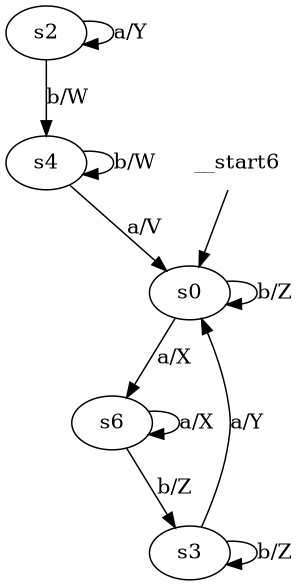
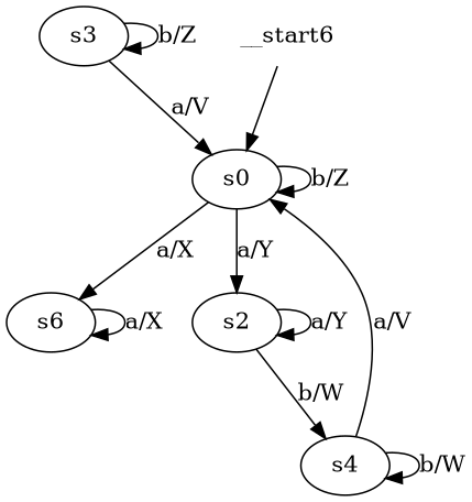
  digraph {
    n1 [label=s0]
    n2 [label=s6]
    n3 [label=s2]
    n4 [label=s3]
    n5 [label=s4]
    n6 [label=__start6 shape=none]
    n1 -> n1 [label="b/Z"]
    n1 -> n2 [label="a/X"]
+   n1 -> n3 [label="a/Y"]
    n2 -> n2 [label="a/X"]
-   n2 -> n4 [label="b/Z"]
    n3 -> n3 [label="a/Y"]
    n3 -> n5 [label="b/W"]
-   n4 -> n1 [label="a/Y"]
+   n4 -> n1 [label="a/V"]
    n4 -> n4 [label="b/Z"]
    n5 -> n1 [label="a/V"]
    n5 -> n5 [label="b/W"]
    n6 -> n1
  }
